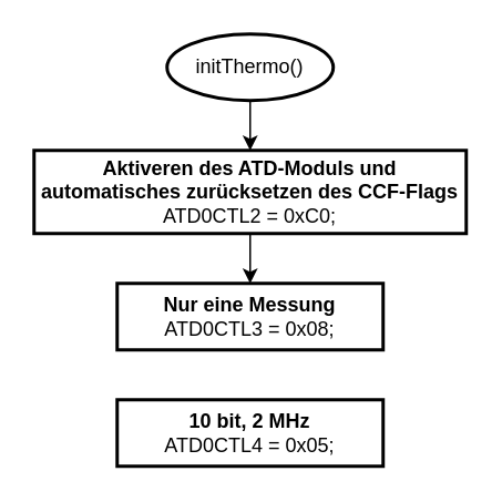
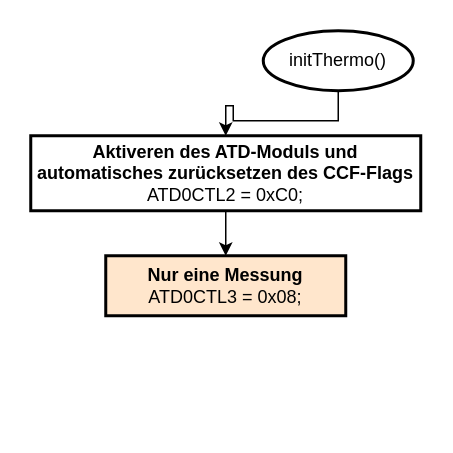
  <mxCell id="0" />
  <mxCell id="1" parent="0" />
  <mxCell id="2" value="" style="edgeStyle=orthogonalEdgeStyle;rounded=0;orthogonalLoop=1;jettySize=auto;html=1;" edge="1" parent="1" source="3" target="5"><mxGeometry relative="1" as="geometry" /></mxCell>
- <mxCell id="3" value="initThermo()" style="ellipse;whiteSpace=wrap;html=1;strokeWidth=2;" vertex="1" parent="1"><mxGeometry x="100" y="20" width="100" height="40" as="geometry" /></mxCell>
+ <mxCell id="3" value="initThermo()" style="ellipse;whiteSpace=wrap;html=1;strokeWidth=2;" vertex="1" parent="1"><mxGeometry x="175" y="20" width="100" height="40" as="geometry" /></mxCell>
  <mxCell id="4" value="" style="edgeStyle=orthogonalEdgeStyle;rounded=0;orthogonalLoop=1;jettySize=auto;html=1;" edge="1" parent="1" source="5" target="6"><mxGeometry relative="1" as="geometry" /></mxCell>
  <mxCell id="5" value="&lt;b&gt;Aktiveren des ATD-Moduls und automatisches zurücksetzen des CCF-Flags&lt;/b&gt;&lt;br&gt;&lt;div&gt;ATD0CTL2 = 0xC0;&lt;/div&gt;" style="rounded=0;whiteSpace=wrap;html=1;strokeWidth=2;" vertex="1" parent="1"><mxGeometry x="20" y="90" width="260" height="50" as="geometry" /></mxCell>
- <mxCell id="6" value="&lt;b&gt;Nur eine Messung&lt;/b&gt;&lt;br&gt;&lt;div&gt;ATD0CTL3 = 0x08;&lt;/div&gt;" style="whiteSpace=wrap;html=1;rounded=0;strokeWidth=2;" vertex="1" parent="1"><mxGeometry x="70" y="170" width="160" height="40" as="geometry" /></mxCell>
- <mxCell id="7" value="&lt;b&gt;10 bit, 2 MHz&lt;/b&gt;&lt;br&gt;&lt;div&gt;ATD0CTL4 = 0x05;&lt;/div&gt;" style="whiteSpace=wrap;html=1;rounded=0;strokeWidth=2;" vertex="1" parent="1"><mxGeometry x="70" y="240" width="160" height="40" as="geometry" /></mxCell>
+ <mxCell id="6" value="&lt;b&gt;Nur eine Messung&lt;/b&gt;&lt;br&gt;&lt;div&gt;ATD0CTL3 = 0x08;&lt;/div&gt;" style="whiteSpace=wrap;html=1;rounded=0;strokeWidth=2;fillColor=#ffe6cc;" vertex="1" parent="1"><mxGeometry x="70" y="170" width="160" height="40" as="geometry" /></mxCell>
